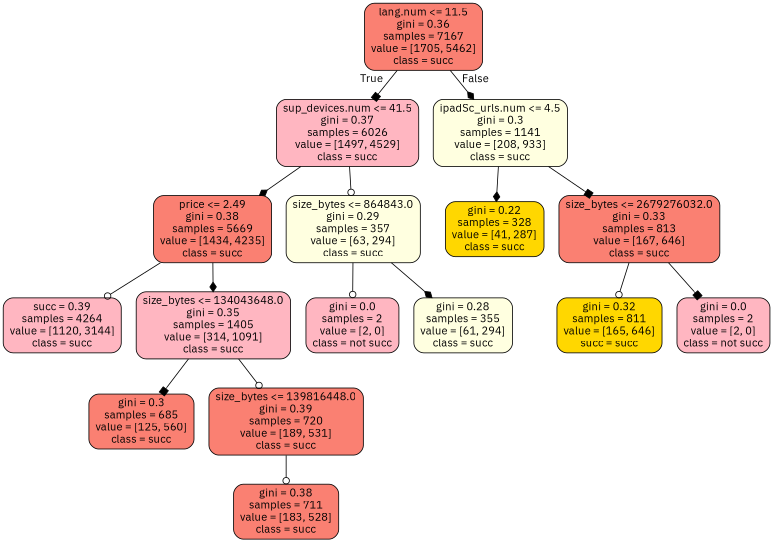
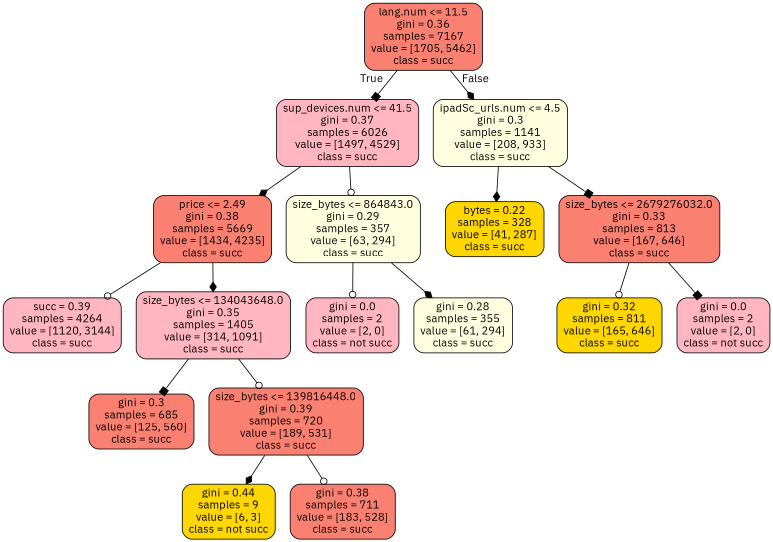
  digraph {
    fontname="IBM Plex Sans"
    node [color=black fillcolor=salmon fontname="IBM Plex Sans" shape=box style="filled, rounded"]
    edge [arrowhead=diamond fontname="IBM Plex Sans"]
    n1 [label="lang.num <= 11.5\ngini = 0.36\nsamples = 7167\nvalue = [1705, 5462]\nclass = succ"]
    n2 [fillcolor=lightpink label="sup_devices.num <= 41.5\ngini = 0.37\nsamples = 6026\nvalue = [1497, 4529]\nclass = succ"]
    n3 [fillcolor=lightyellow label="ipadSc_urls.num <= 4.5\ngini = 0.3\nsamples = 1141\nvalue = [208, 933]\nclass = succ"]
    n4 [label="price <= 2.49\ngini = 0.38\nsamples = 5669\nvalue = [1434, 4235]\nclass = succ"]
    n5 [fillcolor=lightyellow label="size_bytes <= 864843.0\ngini = 0.29\nsamples = 357\nvalue = [63, 294]\nclass = succ"]
-   n6 [fillcolor=gold label="gini = 0.22\nsamples = 328\nvalue = [41, 287]\nclass = succ"]
+   n6 [fillcolor=gold label="bytes = 0.22\nsamples = 328\nvalue = [41, 287]\nclass = succ"]
    n7 [label="size_bytes <= 2679276032.0\ngini = 0.33\nsamples = 813\nvalue = [167, 646]\nclass = succ"]
    n8 [fillcolor=lightpink label="succ = 0.39\nsamples = 4264\nvalue = [1120, 3144]\nclass = succ"]
    n9 [fillcolor=lightpink label="size_bytes <= 134043648.0\ngini = 0.35\nsamples = 1405\nvalue = [314, 1091]\nclass = succ"]
    n10 [fillcolor=lightpink label="gini = 0.0\nsamples = 2\nvalue = [2, 0]\nclass = not succ"]
    n11 [fillcolor=lightyellow label="gini = 0.28\nsamples = 355\nvalue = [61, 294]\nclass = succ"]
    n12 [label="gini = 0.3\nsamples = 685\nvalue = [125, 560]\nclass = succ"]
    n13 [label="size_bytes <= 139816448.0\ngini = 0.39\nsamples = 720\nvalue = [189, 531]\nclass = succ"]
+   n14 [fillcolor=gold label="gini = 0.44\nsamples = 9\nvalue = [6, 3]\nclass = not succ"]
    n15 [label="gini = 0.38\nsamples = 711\nvalue = [183, 528]\nclass = succ"]
-   n16 [fillcolor=gold label="gini = 0.32\nsamples = 811\nvalue = [165, 646]\nsucc = succ"]
+   n16 [fillcolor=gold label="gini = 0.32\nsamples = 811\nvalue = [165, 646]\nclass = succ"]
    n17 [fillcolor=lightpink label="gini = 0.0\nsamples = 2\nvalue = [2, 0]\nclass = not succ"]
    n1 -> n2 [arrowhead=box headlabel=True labelangle=45 labeldistance=2.5]
    n1 -> n3 [headlabel=False labelangle=-45 labeldistance=2.5]
    n2 -> n4
    n2 -> n5 [arrowhead=odot]
    n3 -> n6
    n3 -> n7 [arrowhead=box]
    n4 -> n8 [arrowhead=odot]
    n4 -> n9
    n5 -> n10 [arrowhead=odot]
    n5 -> n11
    n7 -> n16 [arrowhead=odot]
    n7 -> n17 [arrowhead=box]
    n9 -> n12 [arrowhead=box]
    n9 -> n13 [arrowhead=odot]
+   n13 -> n14
    n13 -> n15 [arrowhead=odot]
  }
